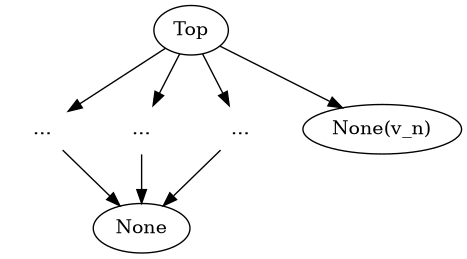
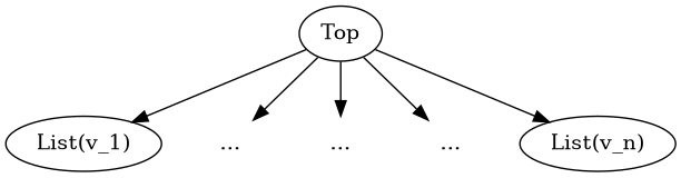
  digraph {
    Top
+   "List(v_1)"
    n3 [color=white label="..."]
    n4 [color=white label="..."]
    n5 [color=white label="..."]
-   "List(v_n)" [label="None(v_n)"]
-   None
+   "List(v_n)"
+   Top -> "List(v_1)"
    Top -> n3
    Top -> n4
    Top -> n5
    Top -> "List(v_n)"
-   n3 -> None
-   n4 -> None
-   n5 -> None
  }
